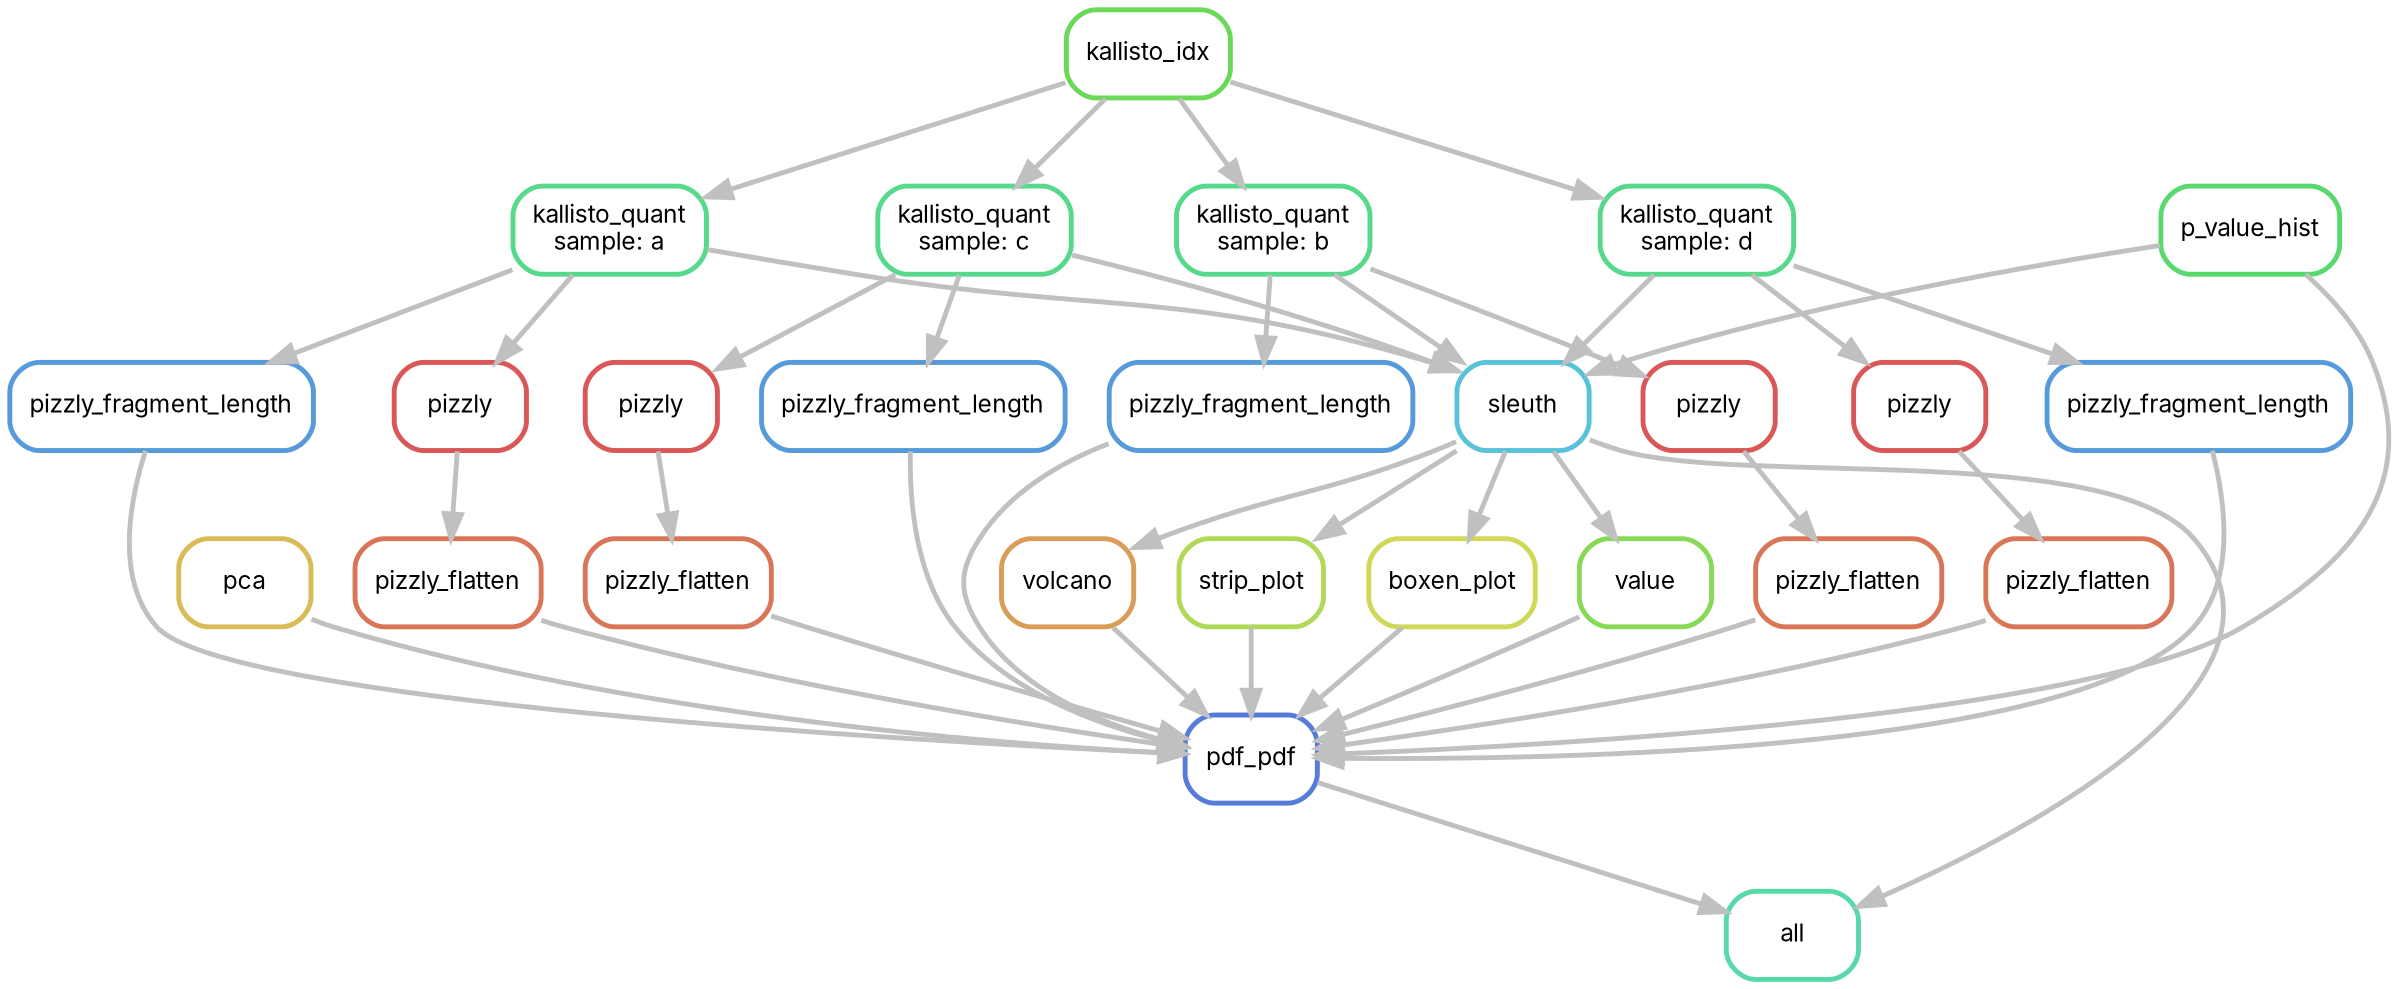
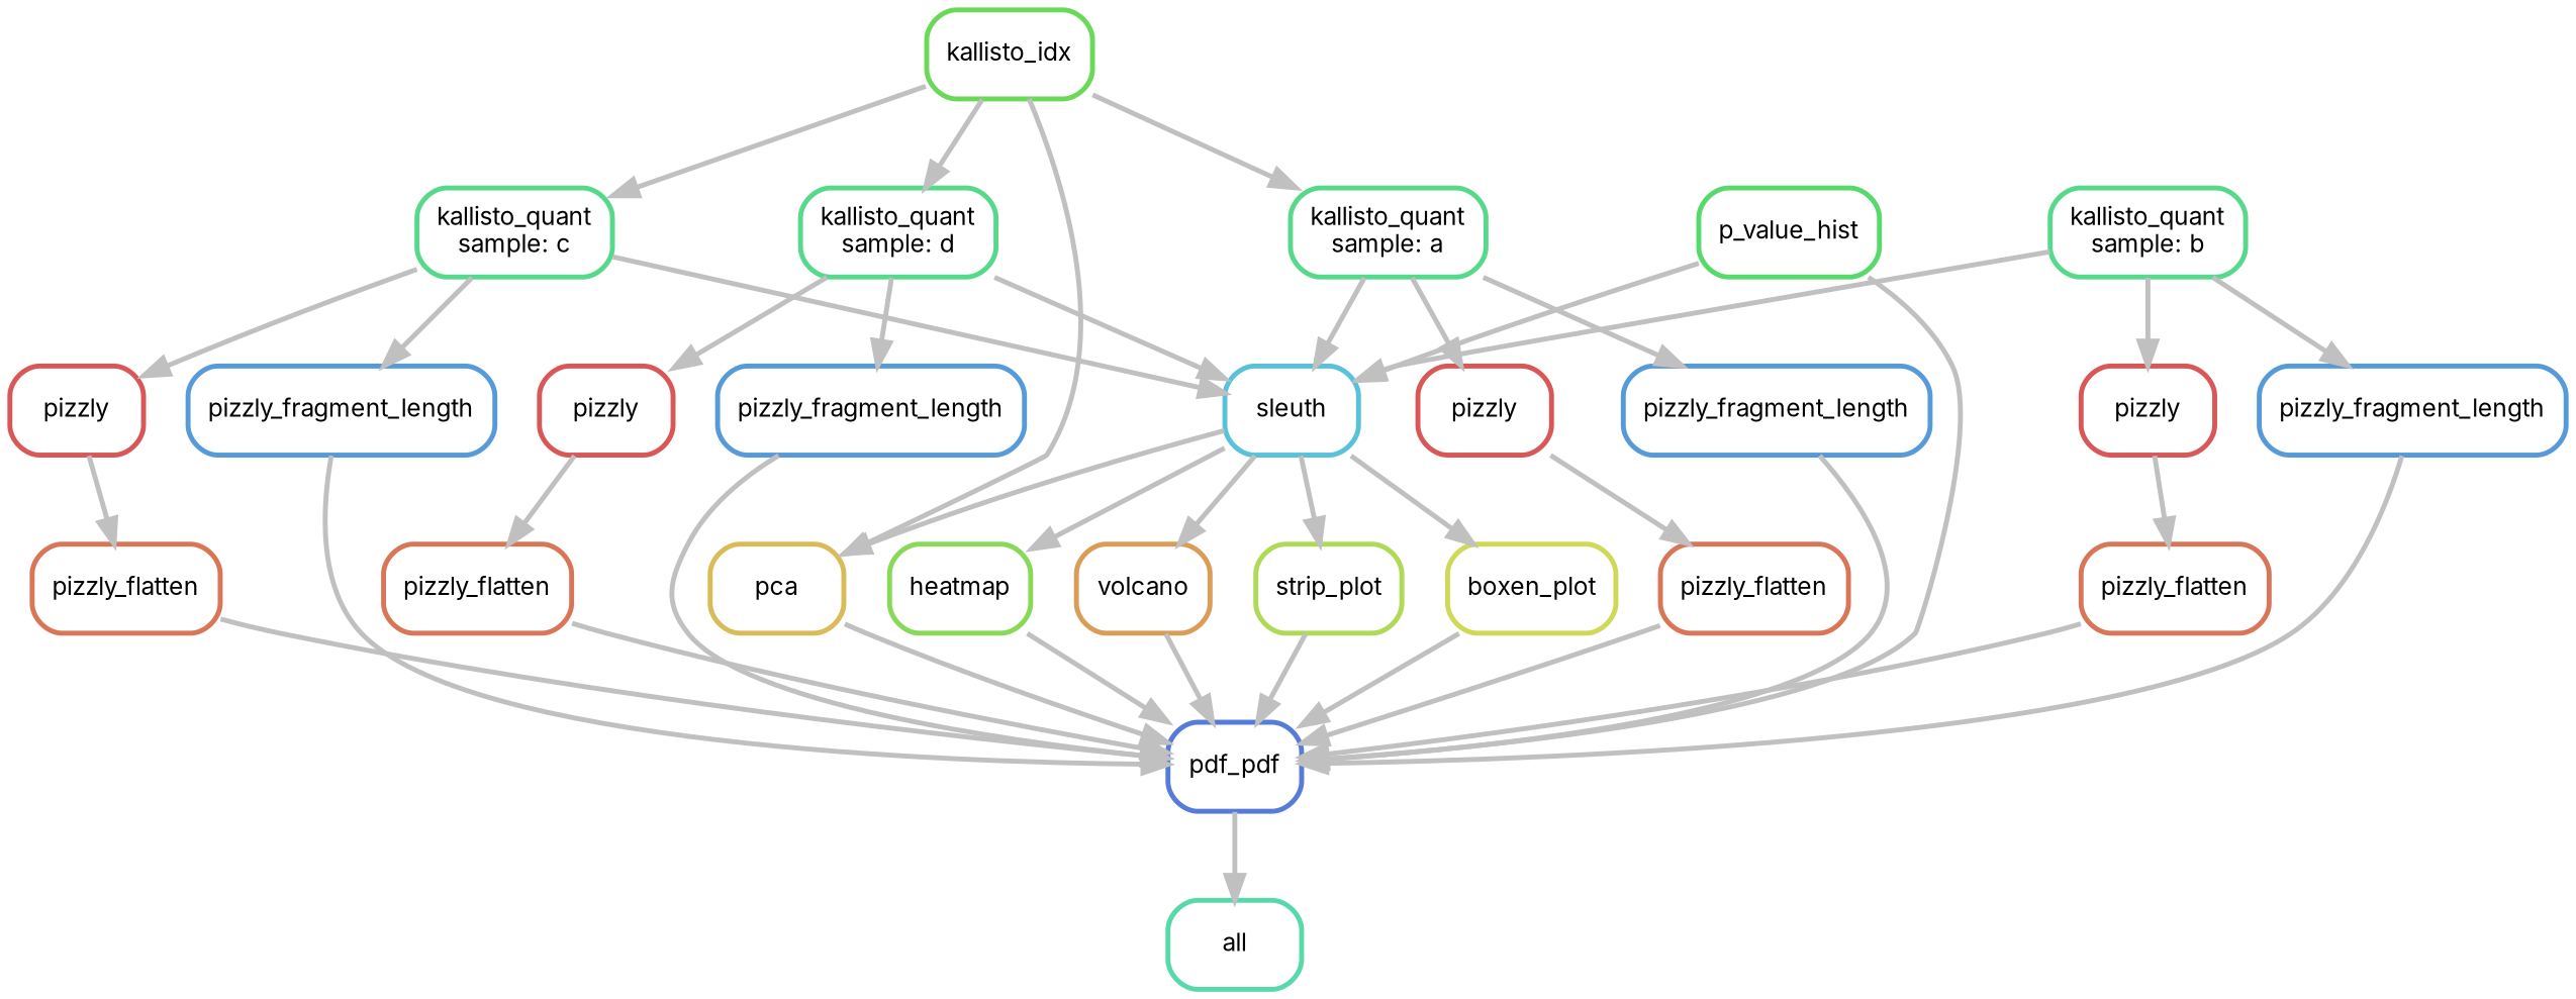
  digraph {
    bgcolor=white
    fontname=Inter
    node [color="0.40 0.6 0.85" fontname=Inter fontsize=10 penwidth=2 shape=box style=rounded]
    edge [color=grey fontname=Inter penwidth=2]
    n1 [color="0.44 0.6 0.85" label=all]
    n2 [color="0.62 0.6 0.85" label=pdf_pdf]
    n3 [color="0.22 0.6 0.85" label=strip_plot]
    n4 [color="0.53 0.6 0.85" label=sleuth]
    n5 [color="0.18 0.6 0.85" label=boxen_plot]
    n6 [color="0.13 0.6 0.85" label=pca]
-   n7 [color="0.27 0.6 0.85" label=value]
+   n7 [color="0.27 0.6 0.85" label=heatmap]
    n8 [color="0.09 0.6 0.85" label=volcano]
    n9 [color="0.36 0.6 0.85" label=p_value_hist]
    n10 [label="kallisto_quant\nsample: a"]
    n11 [color="0.00 0.6 0.85" label=pizzly]
    n12 [color="0.58 0.6 0.85" label=pizzly_fragment_length]
    n13 [color="0.04 0.6 0.85" label=pizzly_flatten]
    n14 [color="0.31 0.6 0.85" label=kallisto_idx]
    n15 [label="kallisto_quant\nsample: b"]
    n16 [label="kallisto_quant\nsample: c"]
    n17 [label="kallisto_quant\nsample: d"]
    n18 [color="0.00 0.6 0.85" label=pizzly]
    n19 [color="0.58 0.6 0.85" label=pizzly_fragment_length]
    n20 [color="0.00 0.6 0.85" label=pizzly]
    n21 [color="0.58 0.6 0.85" label=pizzly_fragment_length]
    n22 [color="0.00 0.6 0.85" label=pizzly]
    n23 [color="0.58 0.6 0.85" label=pizzly_fragment_length]
    n24 [color="0.04 0.6 0.85" label=pizzly_flatten]
    n25 [color="0.04 0.6 0.85" label=pizzly_flatten]
    n26 [color="0.04 0.6 0.85" label=pizzly_flatten]
    n2 -> n1
    n3 -> n2
    n4 -> n3
    n4 -> n5
-   n4 -> n1
+   n4 -> n6
    n4 -> n7
    n4 -> n8
    n5 -> n2
    n6 -> n2
    n7 -> n2
    n8 -> n2
    n9 -> n2
    n9 -> n4
    n10 -> n4
    n10 -> n11
    n10 -> n12
    n11 -> n13
    n12 -> n2
    n13 -> n2
    n14 -> n10
-   n14 -> n15
+   n14 -> n6
    n14 -> n16
    n14 -> n17
    n15 -> n4
    n15 -> n18
    n15 -> n19
    n16 -> n4
    n16 -> n20
    n16 -> n21
    n17 -> n4
    n17 -> n22
    n17 -> n23
    n18 -> n24
    n19 -> n2
    n20 -> n25
    n21 -> n2
    n22 -> n26
    n23 -> n2
    n24 -> n2
    n25 -> n2
    n26 -> n2
  }
